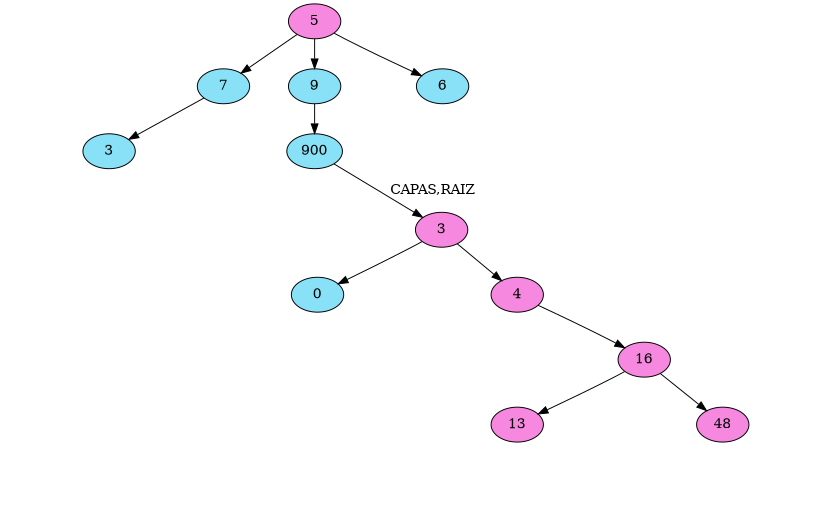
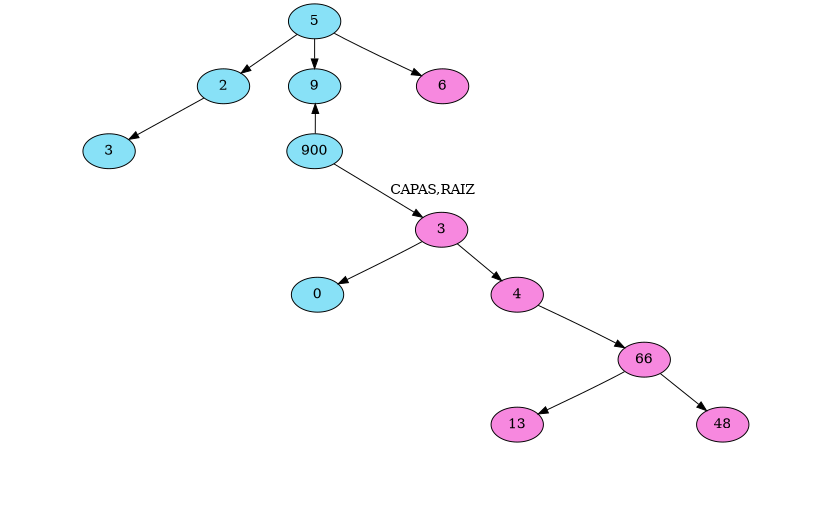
  digraph {
    nodesep=0
    ranksep=0.4
    node [fillcolor="#88E1F7" style=filled]
    edge [arrowsize=0 style=invisible]
-   n1 [fillcolor="#F788DF" label=5]
-   n2 [label=7]
+   n1 [label=5]
+   n2 [label=2]
    n3 [label=9]
-   n4 [label=6]
+   n4 [fillcolor="#F788DF" label=6]
    n5 [label=3]
    n6 [label=900]
    Invisible1863812873 [style=invis]
    Invisible884800908 [style=invis]
    Invisible317841678 [style=invis]
    Invisible775825763 [style=invis]
    n11 [fillcolor="#F788DF" label=3]
    n12 [label=0]
    n13 [fillcolor="#F788DF" label=4]
    Invisible978355709 [fillcolor="#F788DF" style=invis]
    Invisible314670975 [fillcolor="#F788DF" style=invis]
-   n16 [fillcolor="#F788DF" label=16]
+   n16 [fillcolor="#F788DF" label=66]
    n17 [fillcolor="#F788DF" label=13]
    n18 [fillcolor="#F788DF" label=48]
    Invisible1955948285 [fillcolor="#F788DF" style=invis]
    Invisible896899575 [fillcolor="#F788DF" style=invis]
    n1 -> n2 [arrowsize="" style=""]
    n1 -> n3 [arrowsize="" style=""]
    n1 -> n4 [arrowsize="" style=""]
    n2 -> n5 [arrowsize="" style=""]
-   n3 -> n6 [arrowsize="" style=""]
+   n6 -> n3 [arrowsize="" style=""]
    n4 -> Invisible317841678
    n4 -> Invisible317841678
    n5 -> Invisible1863812873
    n5 -> Invisible1863812873
    n6 -> Invisible775825763
    n6 -> Invisible775825763
    n6 -> n11 [label="CAPAS,RAIZ" arrowsize="" style=""]
    n11 -> n12 [arrowsize="" style=""]
    n11 -> n13 [arrowsize="" style=""]
    n12 -> Invisible978355709
    n12 -> Invisible978355709
    n13 -> Invisible314670975
    n13 -> n16 [arrowsize="" style=""]
    n16 -> n17 [arrowsize="" style=""]
    n16 -> n18 [arrowsize="" style=""]
    n17 -> Invisible1955948285
    n17 -> Invisible1955948285
    n18 -> Invisible896899575
    n18 -> Invisible896899575
  }
